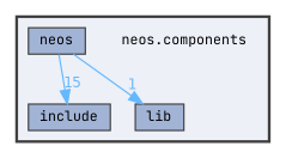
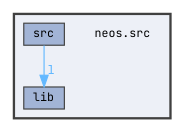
  digraph {
    compound=true
    fontname="JetBrains Mono"
    node [fontname="JetBrains Mono" fontsize=10 shape=box color=grey25 fillcolor="#a2b4d6" style=filled]
    edge [color=steelblue1 fontcolor=steelblue1 fontname="JetBrains Mono" fontsize=10 labeldistance=1.5 labelfontname=Helvetica labelfontsize=10]
-   n1 [height=0.2 label="neos.components" shape=plaintext width=0.4 color="" fillcolor="" style=""]
-   n2 [height=0.2 label=include width=0.4]
+   n1 [height=0.2 label="neos.src" shape=plaintext width=0.4 color="" fillcolor="" style=""]
    n3 [height=0.2 label=lib width=0.4]
-   n4 [height=0.2 label=neos width=0.4]
+   n4 [height=0.2 label=src width=0.4]
    subgraph cluster_1 {
      bgcolor="#edf0f7"
      fontsize=10
      pencolor=grey25
      style="filled,bold"
      n1
-     n2
      n3
      n4
    }
-   n4 -> n2 [headlabel=15]
    n4 -> n3 [headlabel=1]
  }
